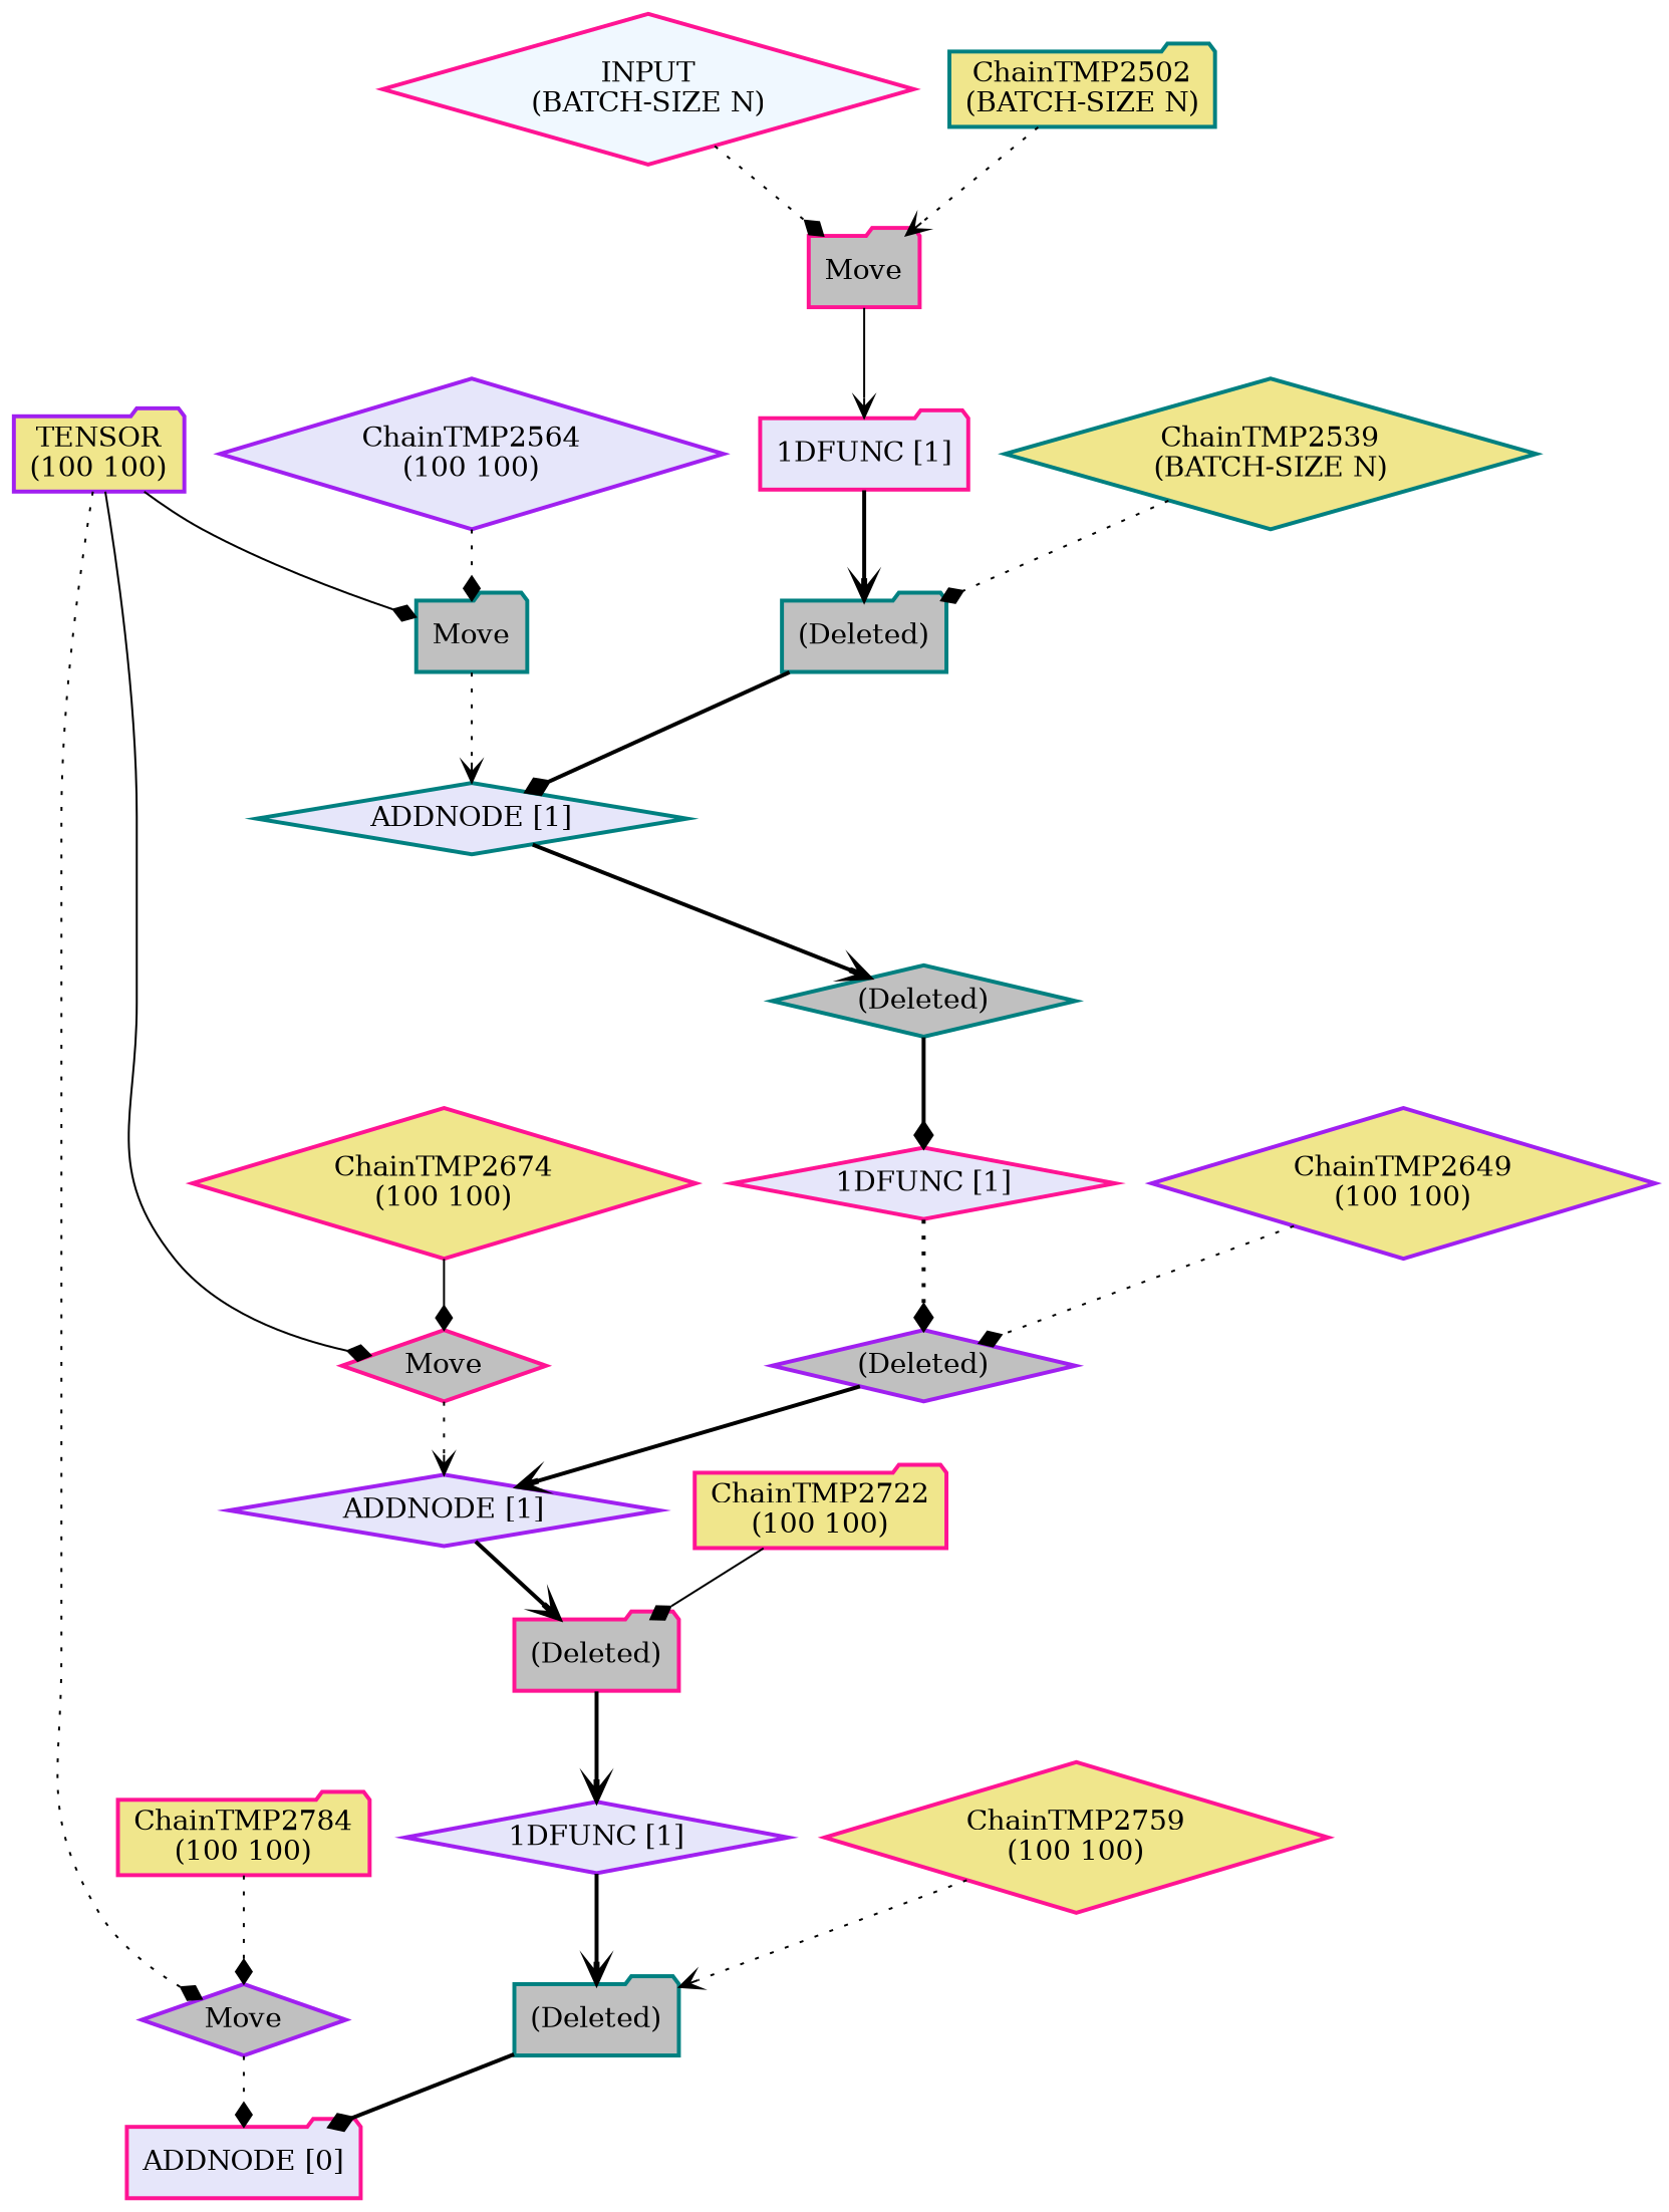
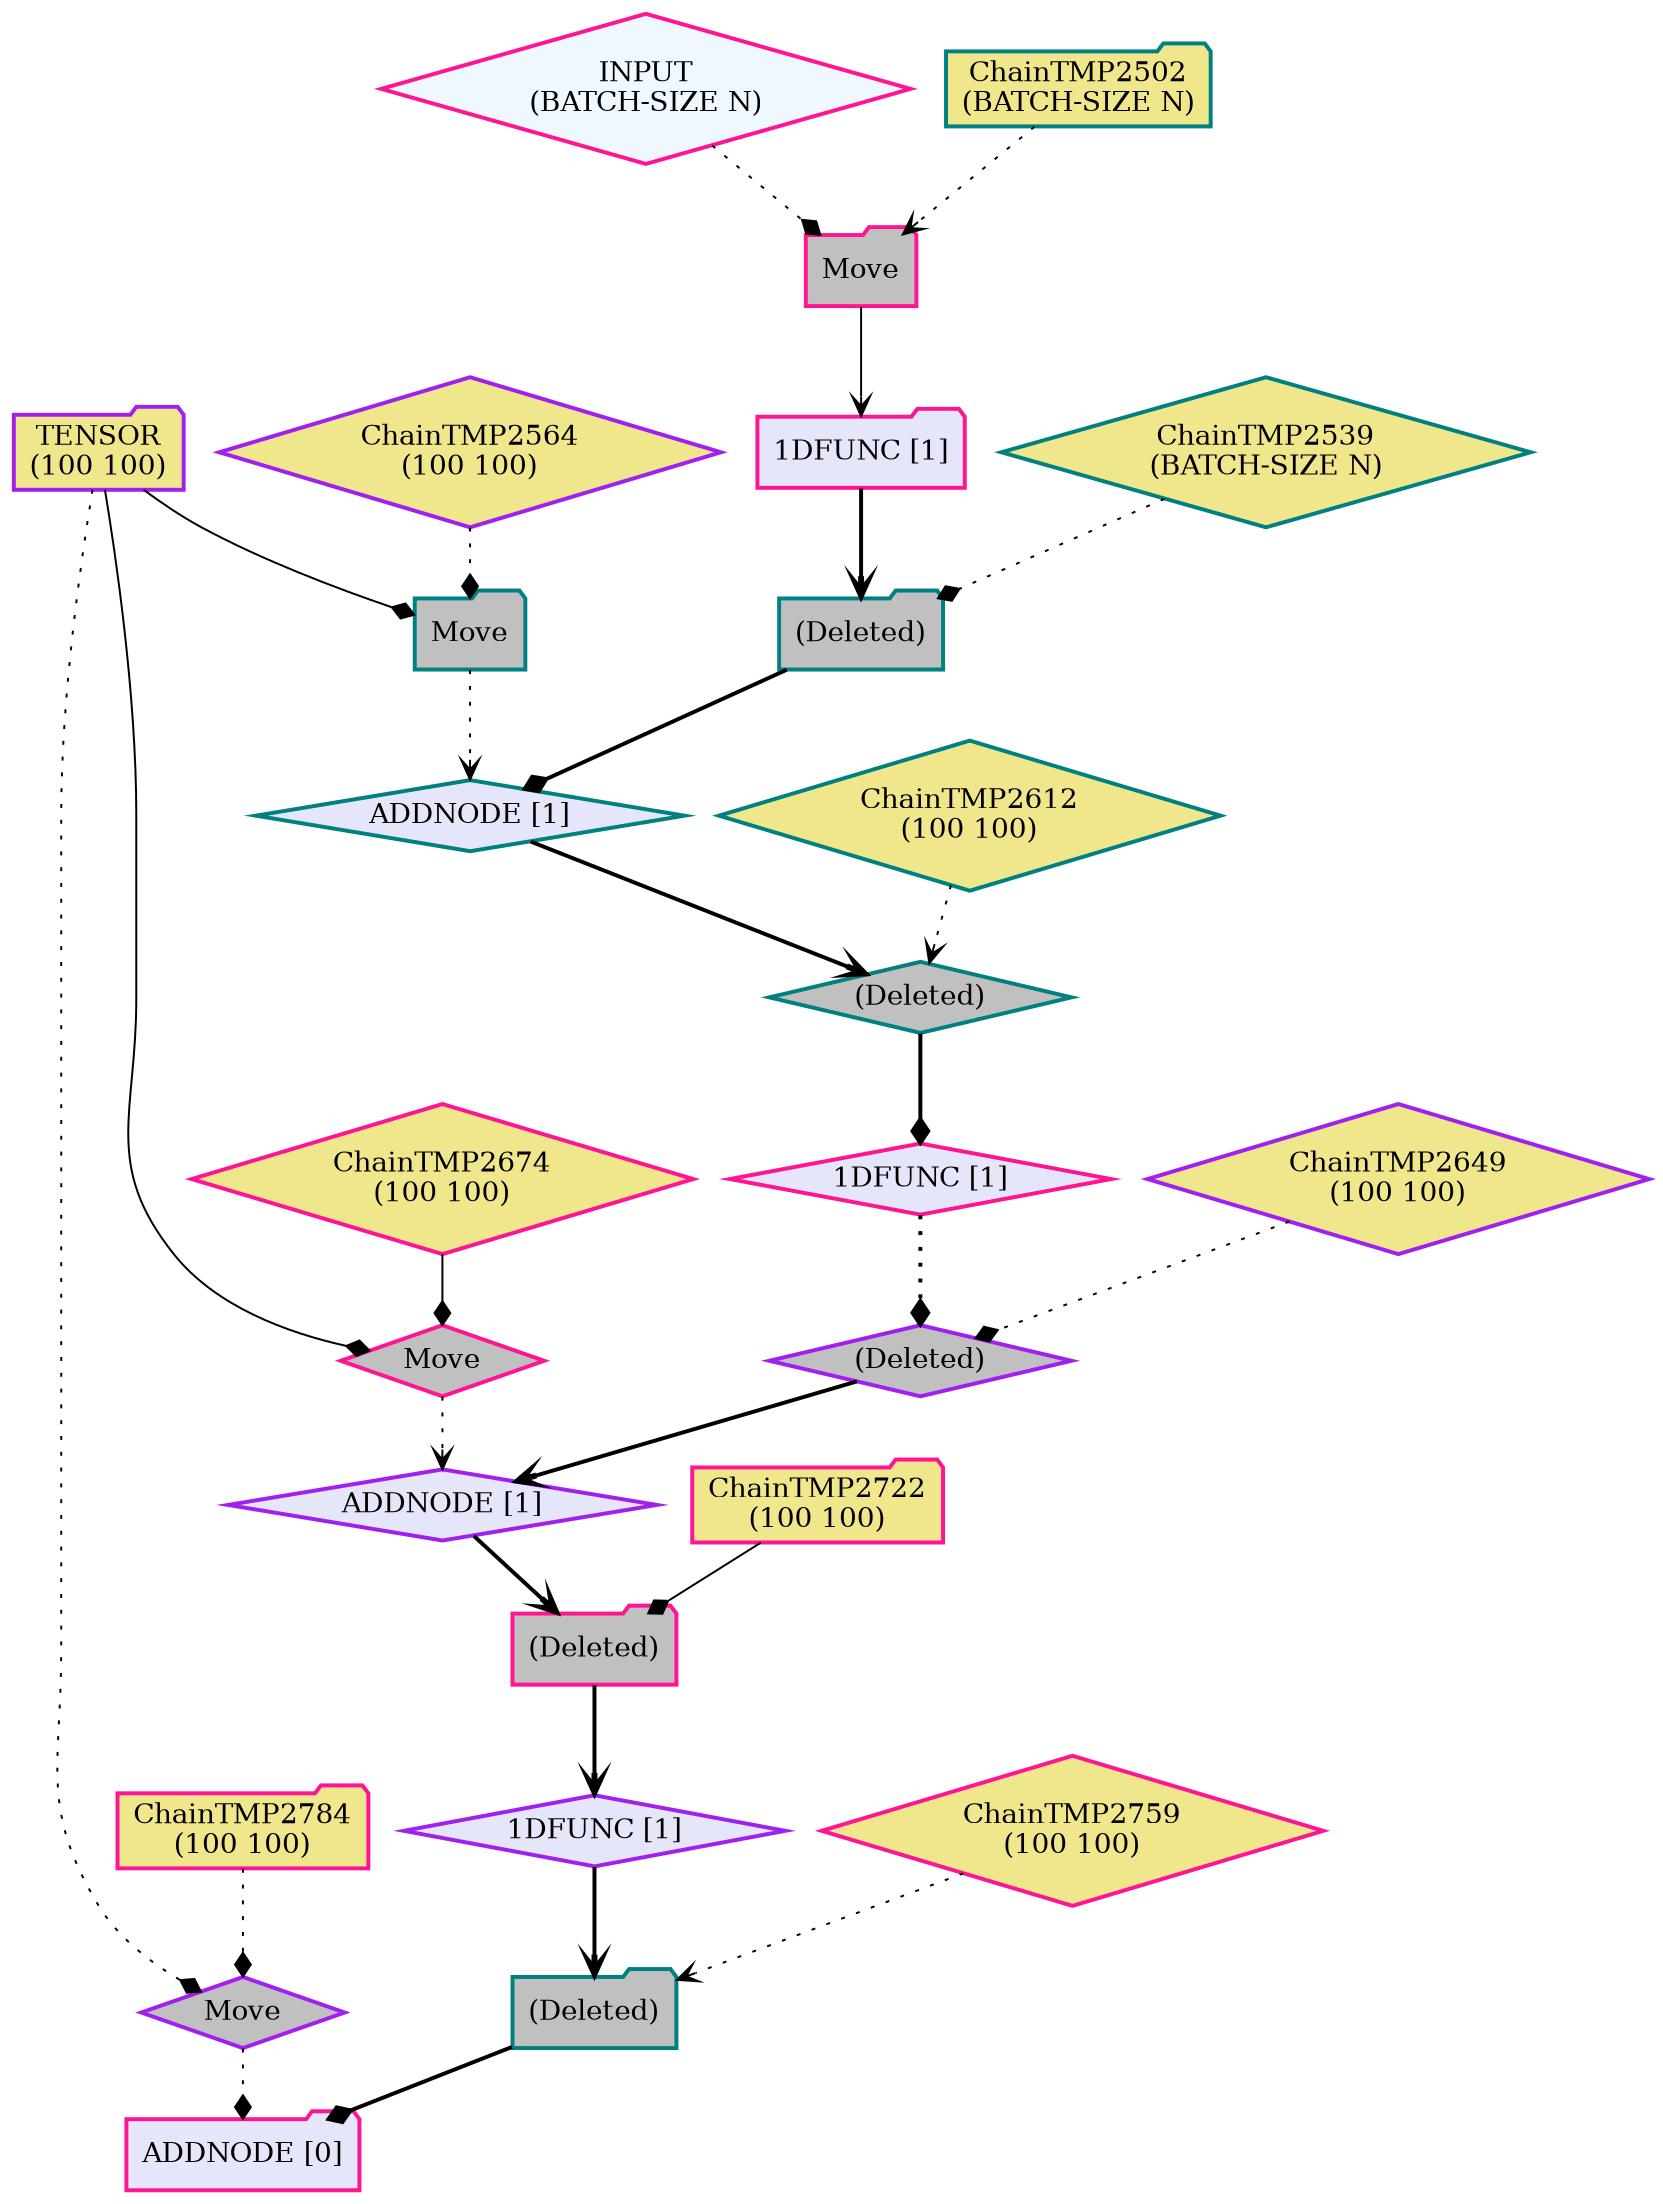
  digraph {
    node [color=deeppink fillcolor="#f0e68c" penwidth=2 shape=diamond style="filled, solid"]
    edge [arrowhead=diamond style=solid]
    n1 [color=purple label="TENSOR\n(100 100)" shape=folder]
    n2 [color=purple fillcolor=gray label=Move]
    n3 [fillcolor=gray label=Move]
    n4 [color=teal fillcolor=gray label=Move shape=folder]
    n5 [fillcolor="#e6e6fa" label="ADDNODE [0]" shape=folder]
    n6 [color=purple fillcolor="#e6e6fa" label="ADDNODE [1]"]
    n7 [color=teal fillcolor="#e6e6fa" label="ADDNODE [1]"]
    n8 [label="ChainTMP2784\n(100 100)" shape=folder]
    n9 [label="ChainTMP2674\n(100 100)"]
    n10 [fillcolor=gray label="(Deleted)" shape=folder]
-   n11 [color=purple fillcolor="#e6e6fa" label="ChainTMP2564\n(100 100)"]
+   n11 [color=purple label="ChainTMP2564\n(100 100)"]
    n12 [color=teal fillcolor=gray label="(Deleted)"]
    n13 [fillcolor="#f0f8ff" label="INPUT\n(BATCH-SIZE N)"]
    n14 [fillcolor=gray label=Move shape=folder]
    n15 [fillcolor="#e6e6fa" label="1DFUNC [1]" shape=folder]
    n16 [color=teal label="ChainTMP2502\n(BATCH-SIZE N)" shape=folder]
    n17 [color=teal fillcolor=gray label="(Deleted)" shape=folder]
    n18 [color=teal label="ChainTMP2539\n(BATCH-SIZE N)"]
    n19 [fillcolor="#e6e6fa" label="1DFUNC [1]"]
+   n20 [color=teal label="ChainTMP2612\n(100 100)"]
    n21 [color=purple fillcolor=gray label="(Deleted)"]
    n22 [color=purple label="ChainTMP2649\n(100 100)"]
    n23 [color=purple fillcolor="#e6e6fa" label="1DFUNC [1]"]
    n24 [label="ChainTMP2722\n(100 100)" shape=folder]
    n25 [color=teal fillcolor=gray label="(Deleted)" shape=folder]
    n26 [label="ChainTMP2759\n(100 100)"]
    n1 -> n2 [style=dotted]
    n1 -> n3
    n1 -> n4
    n2 -> n5 [style=dotted weight=10]
    n3 -> n6 [arrowhead=vee style=dotted weight=10]
    n4 -> n7 [arrowhead=vee style=dotted weight=10]
    n6 -> n10 [arrowhead=vee penwidth=2]
    n7 -> n12 [arrowhead=vee penwidth=2]
    n8 -> n2 [style=dotted]
    n9 -> n3
    n10 -> n23 [arrowhead=vee penwidth=2]
    n11 -> n4 [style=dotted]
    n12 -> n19 [penwidth=2]
    n13 -> n14 [style=dotted]
    n14 -> n15 [arrowhead=vee weight=10]
    n15 -> n17 [arrowhead=vee penwidth=2]
    n16 -> n14 [arrowhead=vee style=dotted]
    n17 -> n7 [penwidth=2]
    n18 -> n17 [style=dotted]
    n19 -> n21 [penwidth=2 style=dotted]
+   n20 -> n12 [arrowhead=vee style=dotted]
    n21 -> n6 [arrowhead=vee penwidth=2]
    n22 -> n21 [style=dotted]
    n23 -> n25 [arrowhead=vee penwidth=2]
    n24 -> n10
    n25 -> n5 [penwidth=2]
    n26 -> n25 [arrowhead=vee style=dotted]
  }
